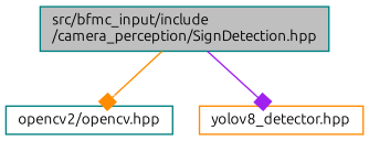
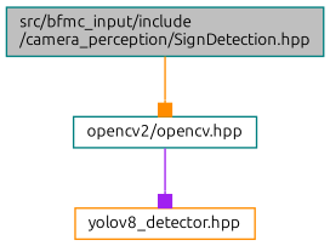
  digraph {
    fontname=Ubuntu
    node [color=teal fillcolor=white fontname=Ubuntu fontsize=10 shape=record style=filled]
    edge [arrowhead=box fontname=Ubuntu fontsize=10 labelfontname=Helvetica labelfontsize=10 style=solid]
    n1 [fillcolor=grey75 fontcolor=black height=0.2 label="src/bfmc_input/include\l/camera_perception/SignDetection.hpp" width=0.4]
    n2 [height=0.2 label="opencv2/opencv.hpp" width=0.4]
    n3 [color=darkorange height=0.2 label="yolov8_detector.hpp" width=0.4]
    n1 -> n2 [color=darkorange]
-   n1 -> n3 [color=purple]
+   n2 -> n3 [color=purple]
  }
